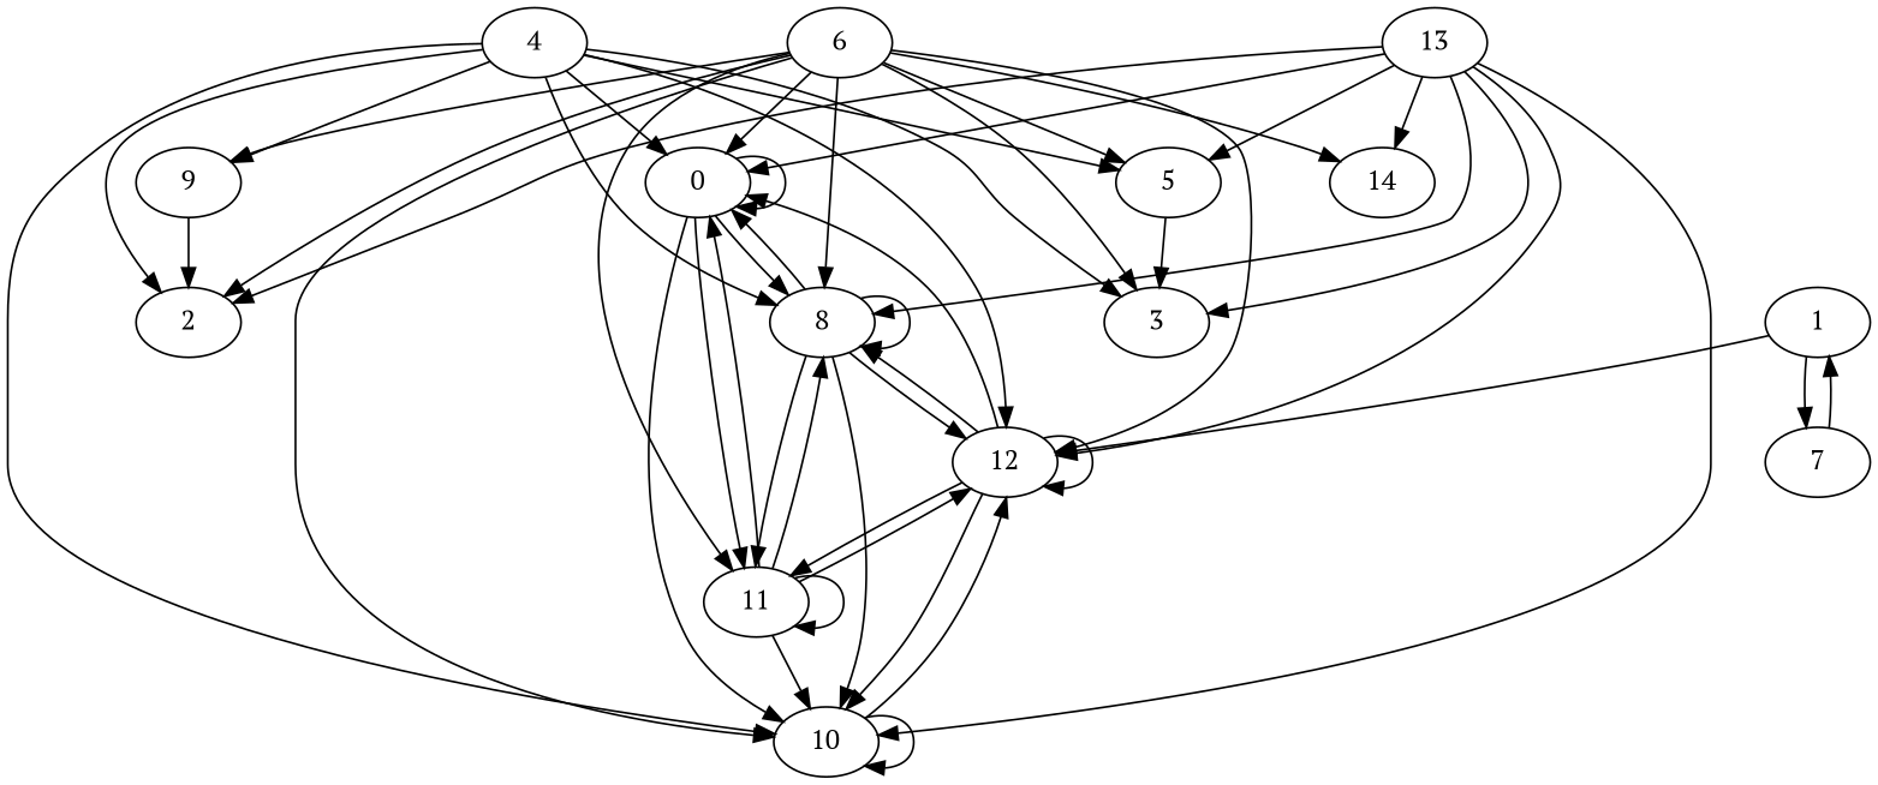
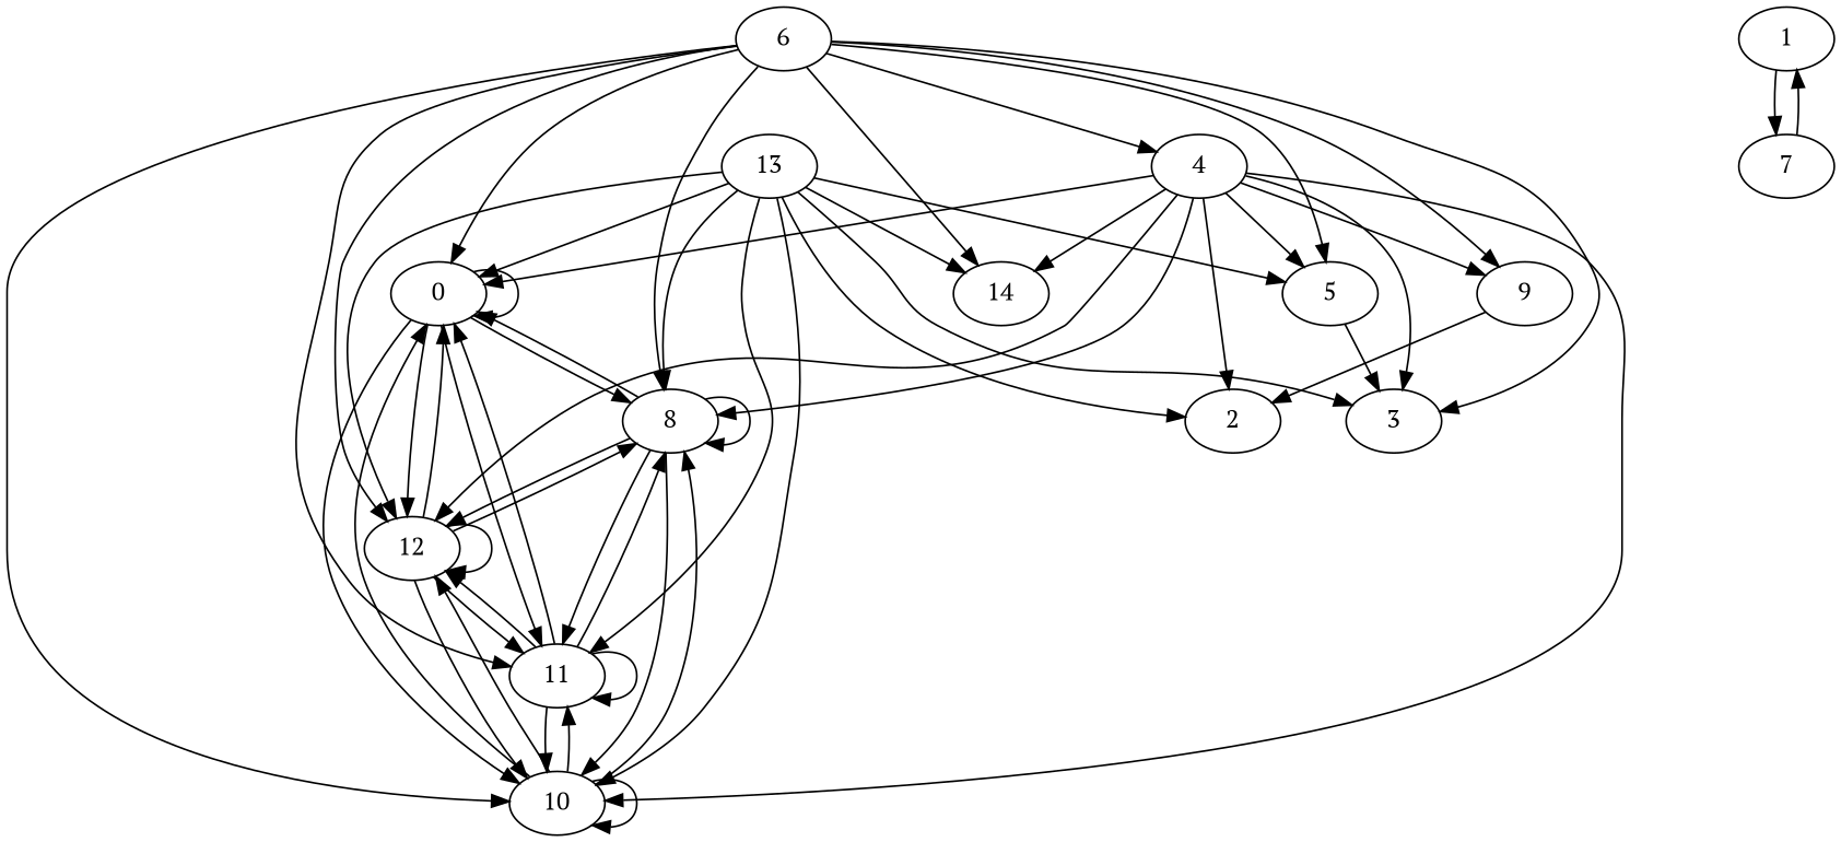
  digraph {
    fontname="PT Serif"
    node [fontname="PT Serif"]
    edge [fontname="PT Serif"]
    0
    8
    10
    11
    12
    1
    7
    4
    2
    3
    5
    9
    14
    6
    13
    0 -> 0
    0 -> 8
    0 -> 10
    0 -> 11
-   1 -> 12
+   0 -> 12
    8 -> 0
    8 -> 8
    8 -> 10
    8 -> 11
    8 -> 12
+   10 -> 0
+   10 -> 8
    10 -> 10
+   10 -> 11
    10 -> 12
    11 -> 0
    11 -> 8
    11 -> 10
    11 -> 11
    11 -> 12
    12 -> 0
    12 -> 8
    12 -> 10
    12 -> 11
    12 -> 12
    1 -> 7
    7 -> 1
    4 -> 0
    4 -> 8
    4 -> 10
    4 -> 12
    4 -> 2
    4 -> 3
    4 -> 5
    4 -> 9
+   4 -> 14
    5 -> 3
    9 -> 2
    6 -> 0
    6 -> 8
    6 -> 10
    6 -> 11
    6 -> 12
-   6 -> 2
+   6 -> 4
    6 -> 3
    6 -> 5
    6 -> 9
    6 -> 14
    13 -> 0
    13 -> 8
    13 -> 10
+   13 -> 11
    13 -> 12
    13 -> 2
    13 -> 3
    13 -> 5
    13 -> 14
  }
